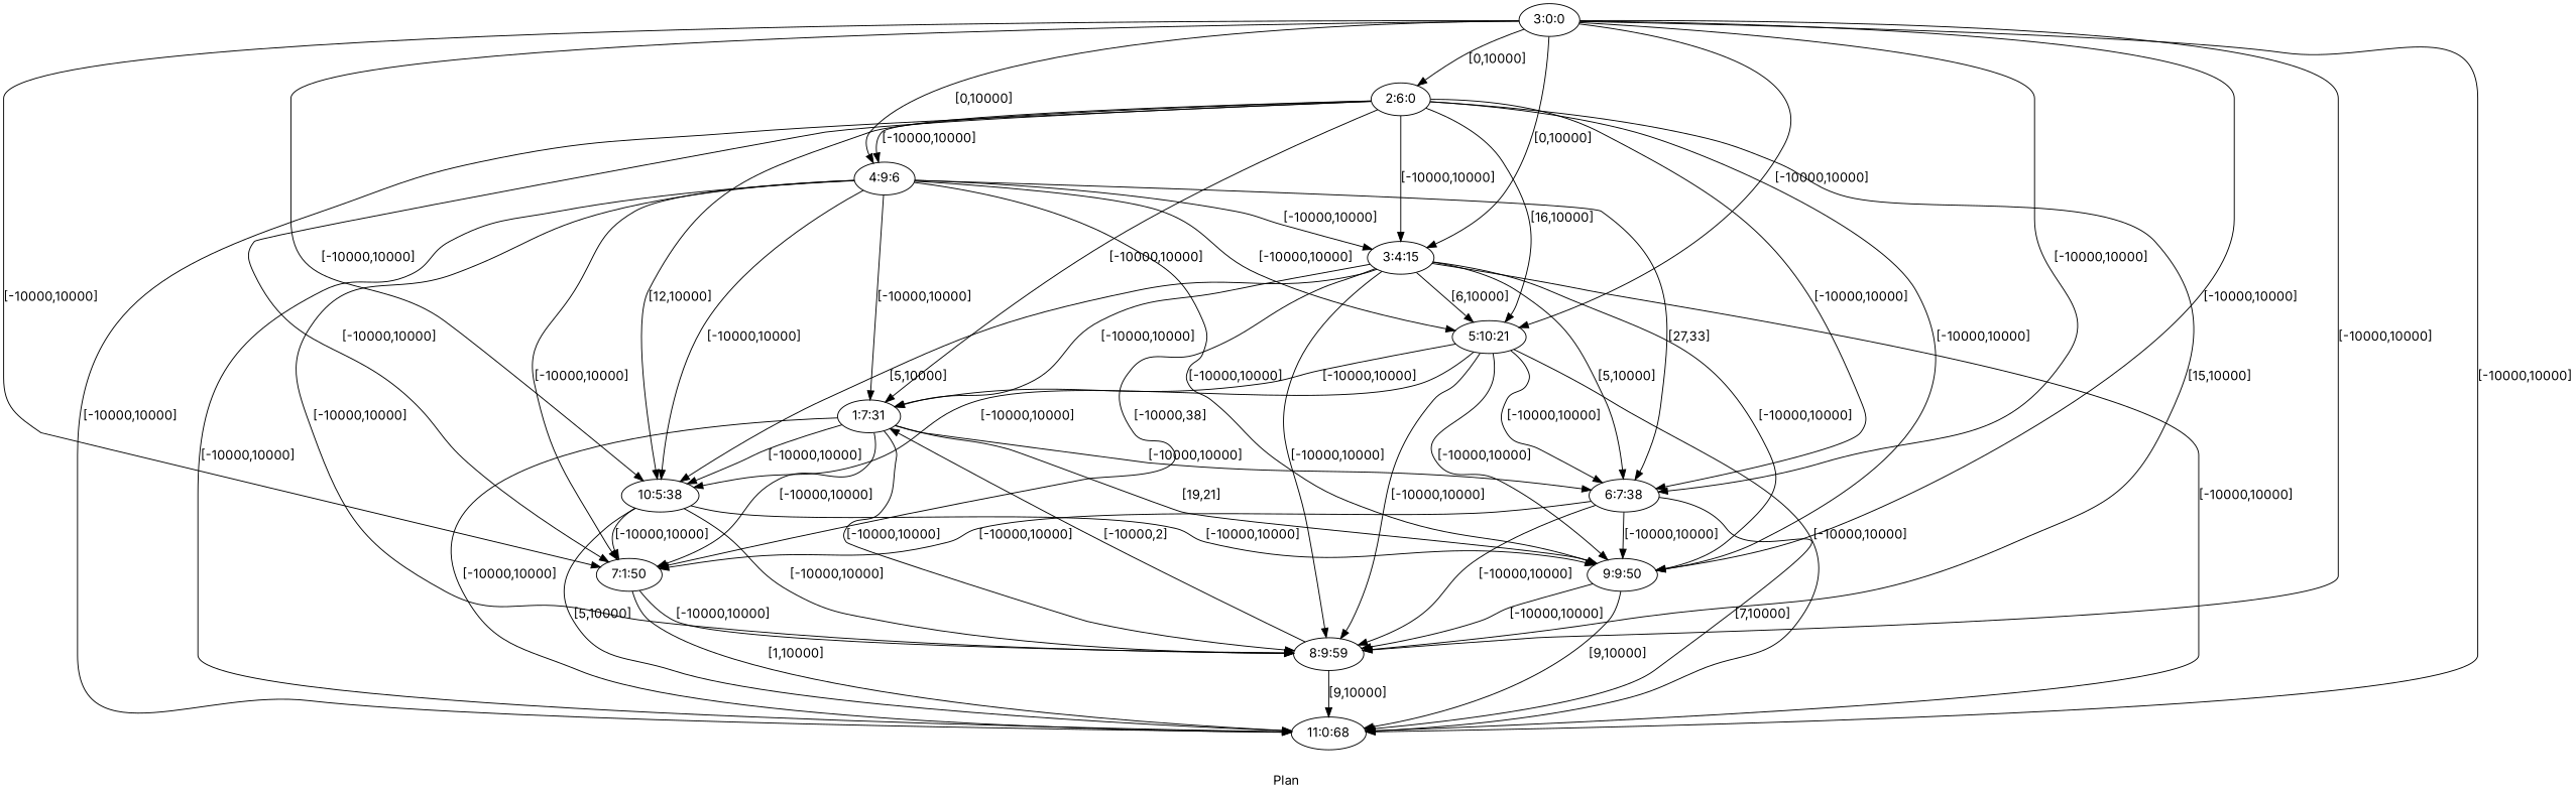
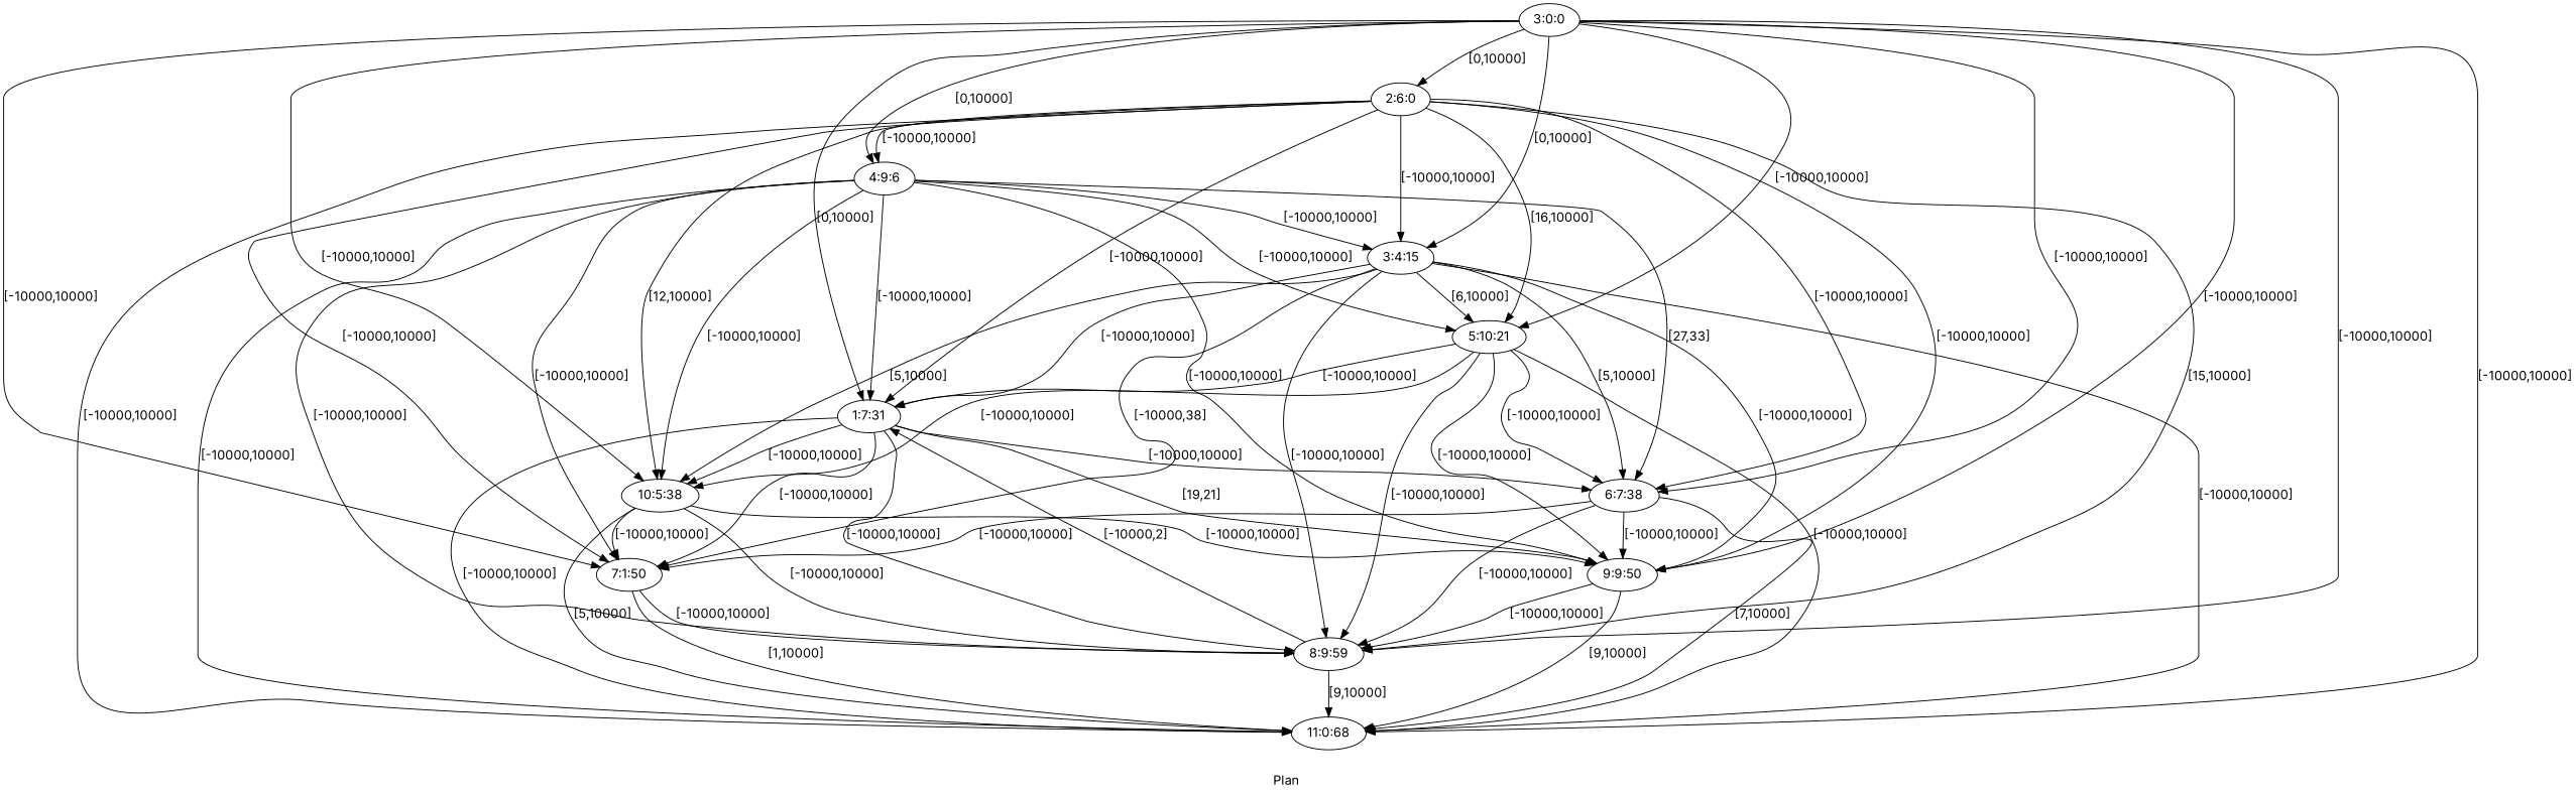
  digraph {
    fldt=0.41745
    fontname=Inter
    label="Plan "
    nodesep=.45
    rankdir=TB
    node [fontname=Inter]
    edge [fontname=Inter]
    n1 [label="3:0:0"]
    "1:7:31"
    "2:6:0"
    "3:4:15"
    "4:9:6"
    "5:10:21"
    "6:7:38"
    "7:1:50"
    "8:9:59"
    "9:9:50"
    "10:5:38"
    "11:0:68"
+   n1 -> "1:7:31" [label="[0,10000]"]
    n1 -> "2:6:0" [label="[0,10000]"]
    n1 -> "3:4:15" [label="[0,10000]"]
    n1 -> "4:9:6" [label="[0,10000]"]
    n1 -> "5:10:21" [label="[-10000,10000]"]
    n1 -> "6:7:38" [label="[-10000,10000]"]
    n1 -> "7:1:50" [label="[-10000,10000]"]
    n1 -> "8:9:59" [label="[-10000,10000]"]
    n1 -> "9:9:50" [label="[-10000,10000]"]
    n1 -> "10:5:38" [label="[-10000,10000]"]
    n1 -> "11:0:68" [label="[-10000,10000]"]
    "1:7:31" -> "6:7:38" [label="[-10000,10000]"]
    "1:7:31" -> "7:1:50" [label="[-10000,10000]"]
    "1:7:31" -> "8:9:59" [label="[-10000,10000]"]
    "1:7:31" -> "9:9:50" [label="[19,21]"]
    "1:7:31" -> "10:5:38" [label="[-10000,10000]"]
    "1:7:31" -> "11:0:68" [label="[-10000,10000]"]
    "2:6:0" -> "1:7:31" [label="[-10000,10000]"]
    "2:6:0" -> "3:4:15" [label="[-10000,10000]"]
    "2:6:0" -> "4:9:6" [label="[-10000,10000]"]
    "2:6:0" -> "5:10:21" [label="[16,10000]"]
    "2:6:0" -> "6:7:38" [label="[-10000,10000]"]
    "2:6:0" -> "7:1:50" [label="[-10000,10000]"]
    "2:6:0" -> "8:9:59" [label="[15,10000]"]
    "2:6:0" -> "9:9:50" [label="[-10000,10000]"]
    "2:6:0" -> "10:5:38" [label="[12,10000]"]
    "2:6:0" -> "11:0:68" [label="[-10000,10000]"]
    "3:4:15" -> "1:7:31" [label="[-10000,10000]"]
    "3:4:15" -> "5:10:21" [label="[6,10000]"]
    "3:4:15" -> "6:7:38" [label="[5,10000]"]
    "3:4:15" -> "7:1:50" [label="[-10000,38]"]
    "3:4:15" -> "8:9:59" [label="[-10000,10000]"]
    "3:4:15" -> "9:9:50" [label="[-10000,10000]"]
    "3:4:15" -> "10:5:38" [label="[5,10000]"]
    "3:4:15" -> "11:0:68" [label="[-10000,10000]"]
    "4:9:6" -> "1:7:31" [label="[-10000,10000]"]
    "4:9:6" -> "3:4:15" [label="[-10000,10000]"]
    "4:9:6" -> "5:10:21" [label="[-10000,10000]"]
    "4:9:6" -> "6:7:38" [label="[27,33]"]
    "4:9:6" -> "7:1:50" [label="[-10000,10000]"]
    "4:9:6" -> "8:9:59" [label="[-10000,10000]"]
    "4:9:6" -> "9:9:50" [label="[-10000,10000]"]
    "4:9:6" -> "10:5:38" [label="[-10000,10000]"]
    "4:9:6" -> "11:0:68" [label="[-10000,10000]"]
    "5:10:21" -> "1:7:31" [label="[-10000,10000]"]
    "5:10:21" -> "6:7:38" [label="[-10000,10000]"]
    "5:10:21" -> "8:9:59" [label="[-10000,10000]"]
    "5:10:21" -> "9:9:50" [label="[-10000,10000]"]
    "5:10:21" -> "10:5:38" [label="[-10000,10000]"]
    "5:10:21" -> "11:0:68" [label="[-10000,10000]"]
    "6:7:38" -> "7:1:50" [label="[-10000,10000]"]
    "6:7:38" -> "8:9:59" [label="[-10000,10000]"]
    "6:7:38" -> "9:9:50" [label="[-10000,10000]"]
    "6:7:38" -> "11:0:68" [label="[7,10000]"]
    "7:1:50" -> "8:9:59" [label="[-10000,10000]"]
    "7:1:50" -> "11:0:68" [label="[1,10000]"]
    "8:9:59" -> "1:7:31" [label="[-10000,2]"]
    "8:9:59" -> "11:0:68" [label="[9,10000]"]
    "9:9:50" -> "8:9:59" [label="[-10000,10000]"]
    "9:9:50" -> "11:0:68" [label="[9,10000]"]
    "10:5:38" -> "7:1:50" [label="[-10000,10000]"]
    "10:5:38" -> "8:9:59" [label="[-10000,10000]"]
    "10:5:38" -> "9:9:50" [label="[-10000,10000]"]
    "10:5:38" -> "11:0:68" [label="[5,10000]"]
  }
